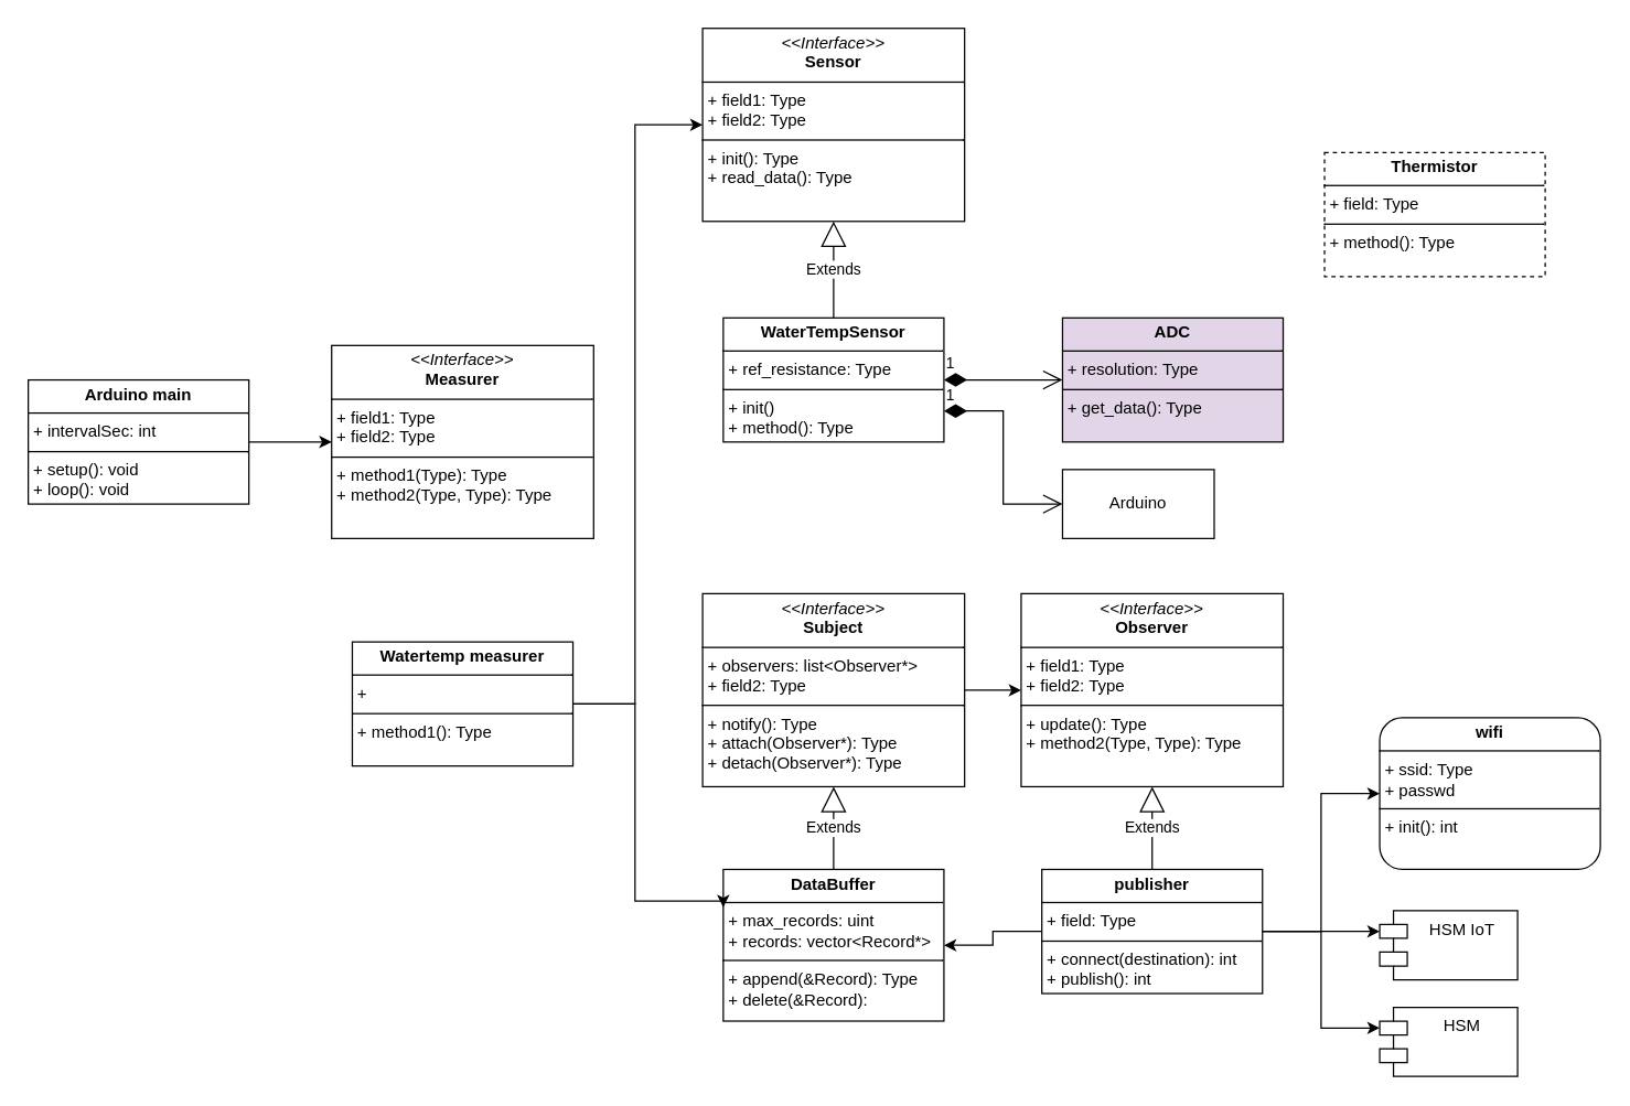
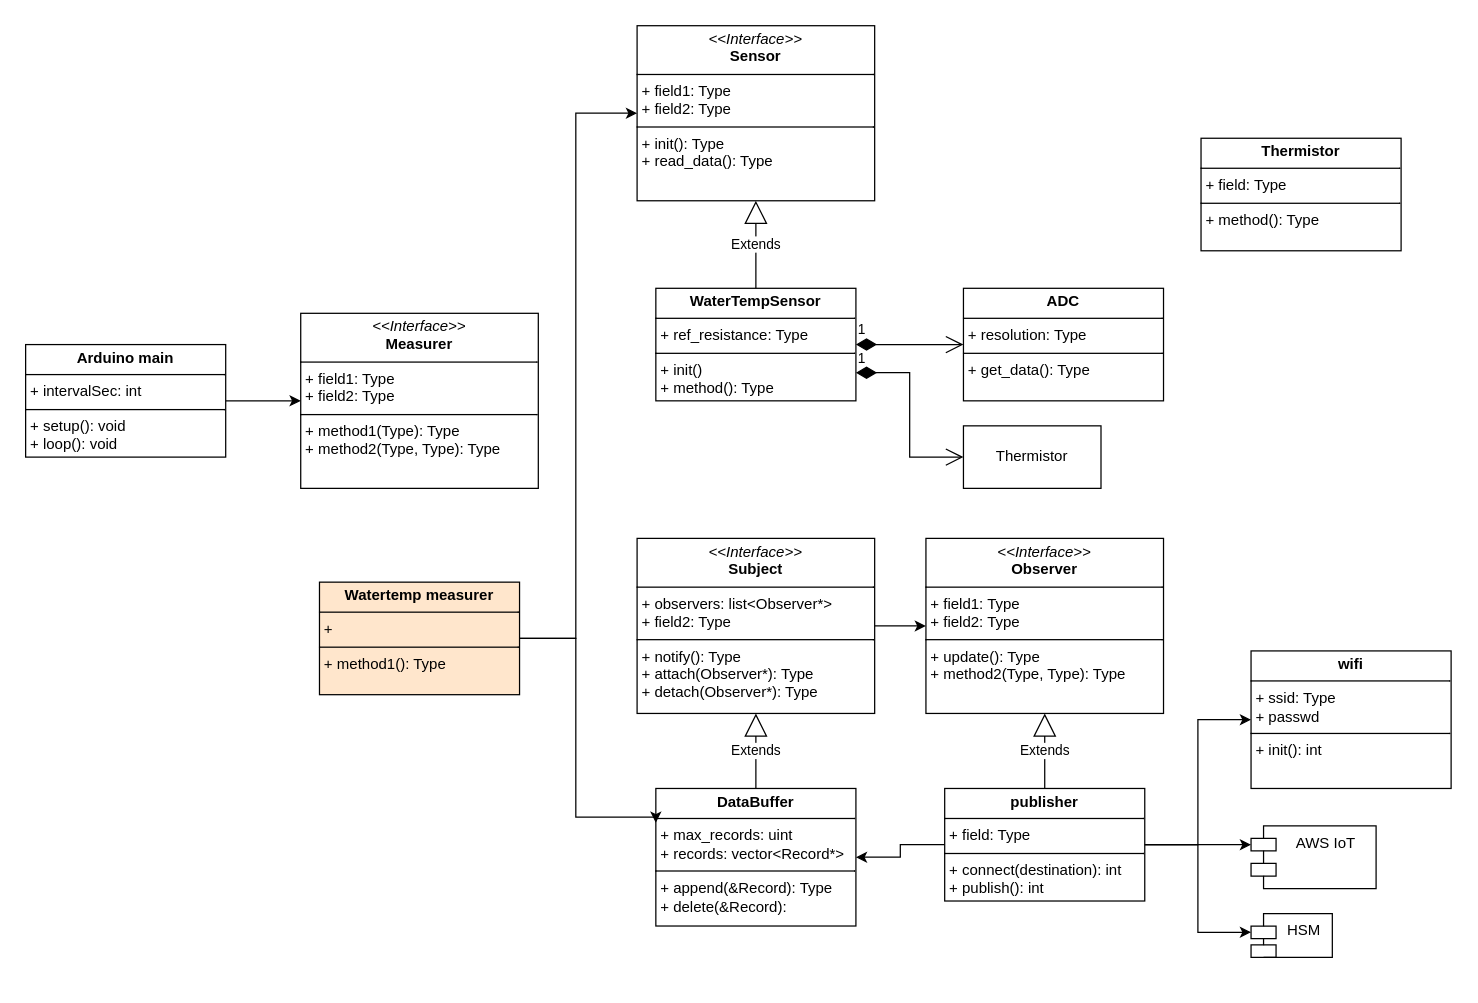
  <mxCell id="0" />
  <mxCell id="1" parent="0" />
  <mxCell id="2" value="&lt;p style=&quot;margin:0px;margin-top:4px;text-align:center;&quot;&gt;&lt;i&gt;&amp;lt;&amp;lt;Interface&amp;gt;&amp;gt;&lt;/i&gt;&lt;br&gt;&lt;b&gt;Sensor&lt;/b&gt;&lt;/p&gt;&lt;hr size=&quot;1&quot; style=&quot;border-style:solid;&quot;&gt;&lt;p style=&quot;margin:0px;margin-left:4px;&quot;&gt;+ field1: Type&lt;br&gt;+ field2: Type&lt;/p&gt;&lt;hr size=&quot;1&quot; style=&quot;border-style:solid;&quot;&gt;&lt;p style=&quot;margin:0px;margin-left:4px;&quot;&gt;+ init(): Type&lt;br&gt;+ read_data(): Type&lt;/p&gt;" style="verticalAlign=top;align=left;overflow=fill;html=1;whiteSpace=wrap;" vertex="1" parent="1"><mxGeometry x="509" y="20" width="190" height="140" as="geometry" /></mxCell>
  <mxCell id="3" value="&lt;p style=&quot;margin:0px;margin-top:4px;text-align:center;&quot;&gt;&lt;i&gt;&amp;lt;&amp;lt;Interface&amp;gt;&amp;gt;&lt;/i&gt;&lt;br&gt;&lt;b&gt;Measurer&lt;/b&gt;&lt;/p&gt;&lt;hr size=&quot;1&quot; style=&quot;border-style:solid;&quot;&gt;&lt;p style=&quot;margin:0px;margin-left:4px;&quot;&gt;+ field1: Type&lt;br&gt;+ field2: Type&lt;/p&gt;&lt;hr size=&quot;1&quot; style=&quot;border-style:solid;&quot;&gt;&lt;p style=&quot;margin:0px;margin-left:4px;&quot;&gt;+ method1(Type): Type&lt;br&gt;+ method2(Type, Type): Type&lt;/p&gt;" style="verticalAlign=top;align=left;overflow=fill;html=1;whiteSpace=wrap;" vertex="1" parent="1"><mxGeometry x="240" y="250" width="190" height="140" as="geometry" /></mxCell>
  <mxCell id="4" value="&lt;p style=&quot;margin:0px;margin-top:4px;text-align:center;&quot;&gt;&lt;i&gt;&amp;lt;&amp;lt;Interface&amp;gt;&amp;gt;&lt;/i&gt;&lt;br&gt;&lt;b&gt;Subject&lt;/b&gt;&lt;/p&gt;&lt;hr size=&quot;1&quot; style=&quot;border-style:solid;&quot;&gt;&lt;p style=&quot;margin:0px;margin-left:4px;&quot;&gt;+ observers: list&amp;lt;Observer*&amp;gt;&lt;br&gt;+ field2: Type&lt;/p&gt;&lt;hr size=&quot;1&quot; style=&quot;border-style:solid;&quot;&gt;&lt;p style=&quot;margin:0px;margin-left:4px;&quot;&gt;+ notify(): Type&lt;/p&gt;&lt;p style=&quot;margin:0px;margin-left:4px;&quot;&gt;+ attach(Observer*): Type&lt;/p&gt;&lt;p style=&quot;margin:0px;margin-left:4px;&quot;&gt;+ detach(Observer*): Type&lt;/p&gt;" style="verticalAlign=top;align=left;overflow=fill;html=1;whiteSpace=wrap;" vertex="1" parent="1"><mxGeometry x="509" y="430" width="190" height="140" as="geometry" /></mxCell>
  <mxCell id="5" value="&lt;p style=&quot;margin:0px;margin-top:4px;text-align:center;&quot;&gt;&lt;i&gt;&amp;lt;&amp;lt;Interface&amp;gt;&amp;gt;&lt;/i&gt;&lt;br&gt;&lt;b&gt;Observer&lt;/b&gt;&lt;/p&gt;&lt;hr size=&quot;1&quot; style=&quot;border-style:solid;&quot;&gt;&lt;p style=&quot;margin:0px;margin-left:4px;&quot;&gt;+ field1: Type&lt;br&gt;+ field2: Type&lt;/p&gt;&lt;hr size=&quot;1&quot; style=&quot;border-style:solid;&quot;&gt;&lt;p style=&quot;margin:0px;margin-left:4px;&quot;&gt;+ update(): Type&lt;br&gt;+ method2(Type, Type): Type&lt;/p&gt;" style="verticalAlign=top;align=left;overflow=fill;html=1;whiteSpace=wrap;" vertex="1" parent="1"><mxGeometry x="740" y="430" width="190" height="140" as="geometry" /></mxCell>
  <mxCell id="6" value="&lt;p style=&quot;margin:0px;margin-top:4px;text-align:center;&quot;&gt;&lt;b&gt;DataBuffer&lt;/b&gt;&lt;/p&gt;&lt;hr size=&quot;1&quot; style=&quot;border-style:solid;&quot;&gt;&lt;p style=&quot;margin:0px;margin-left:4px;&quot;&gt;+ max_records: uint&lt;/p&gt;&lt;p style=&quot;margin:0px;margin-left:4px;&quot;&gt;+ records: vector&amp;lt;Record*&amp;gt;&lt;/p&gt;&lt;hr size=&quot;1&quot; style=&quot;border-style:solid;&quot;&gt;&lt;p style=&quot;margin:0px;margin-left:4px;&quot;&gt;+ append(&amp;amp;Record): Type&lt;/p&gt;&lt;p style=&quot;margin:0px;margin-left:4px;&quot;&gt;+ delete(&amp;amp;Record):&lt;/p&gt;" style="verticalAlign=top;align=left;overflow=fill;html=1;whiteSpace=wrap;" vertex="1" parent="1"><mxGeometry x="524" y="630" width="160" height="110" as="geometry" /></mxCell>
  <mxCell id="7" value="&lt;p style=&quot;margin:0px;margin-top:4px;text-align:center;&quot;&gt;&lt;b&gt;WaterTempSensor&lt;/b&gt;&lt;/p&gt;&lt;hr size=&quot;1&quot; style=&quot;border-style:solid;&quot;&gt;&lt;p style=&quot;margin:0px;margin-left:4px;&quot;&gt;+ ref_resistance: Type&lt;/p&gt;&lt;hr size=&quot;1&quot; style=&quot;border-style:solid;&quot;&gt;&lt;p style=&quot;margin:0px;margin-left:4px;&quot;&gt;+ init()&lt;/p&gt;&lt;p style=&quot;margin:0px;margin-left:4px;&quot;&gt;+ method(): Type&lt;/p&gt;" style="verticalAlign=top;align=left;overflow=fill;html=1;whiteSpace=wrap;" vertex="1" parent="1"><mxGeometry x="524" y="230" width="160" height="90" as="geometry" /></mxCell>
  <mxCell id="8" style="edgeStyle=orthogonalEdgeStyle;rounded=0;orthogonalLoop=1;jettySize=auto;html=1;" edge="1" parent="1" source="4" target="5"><mxGeometry relative="1" as="geometry" /></mxCell>
  <mxCell id="9" style="edgeStyle=orthogonalEdgeStyle;rounded=0;orthogonalLoop=1;jettySize=auto;html=1;" edge="1" parent="1" source="11" target="6"><mxGeometry relative="1" as="geometry" /></mxCell>
  <mxCell id="10" style="edgeStyle=orthogonalEdgeStyle;rounded=0;orthogonalLoop=1;jettySize=auto;html=1;entryX=0;entryY=0.5;entryDx=0;entryDy=0;" edge="1" parent="1" source="11" target="24"><mxGeometry relative="1" as="geometry" /></mxCell>
  <mxCell id="11" value="&lt;p style=&quot;margin:0px;margin-top:4px;text-align:center;&quot;&gt;&lt;b&gt;publisher&lt;/b&gt;&lt;/p&gt;&lt;hr size=&quot;1&quot; style=&quot;border-style:solid;&quot;&gt;&lt;p style=&quot;margin:0px;margin-left:4px;&quot;&gt;+ field: Type&lt;/p&gt;&lt;hr size=&quot;1&quot; style=&quot;border-style:solid;&quot;&gt;&lt;p style=&quot;margin:0px;margin-left:4px;&quot;&gt;+ connect(destination): int&lt;/p&gt;&lt;p style=&quot;margin:0px;margin-left:4px;&quot;&gt;+ publish(): int&lt;/p&gt;" style="verticalAlign=top;align=left;overflow=fill;html=1;whiteSpace=wrap;" vertex="1" parent="1"><mxGeometry x="755" y="630" width="160" height="90" as="geometry" /></mxCell>
- <mxCell id="12" value="&lt;p style=&quot;margin:0px;margin-top:4px;text-align:center;&quot;&gt;&lt;b&gt;ADC&lt;/b&gt;&lt;/p&gt;&lt;hr size=&quot;1&quot; style=&quot;border-style:solid;&quot;&gt;&lt;p style=&quot;margin:0px;margin-left:4px;&quot;&gt;+ resolution: Type&lt;/p&gt;&lt;hr size=&quot;1&quot; style=&quot;border-style:solid;&quot;&gt;&lt;p style=&quot;margin:0px;margin-left:4px;&quot;&gt;+ get_data(): Type&lt;/p&gt;" style="verticalAlign=top;align=left;overflow=fill;html=1;whiteSpace=wrap;fillColor=#e1d5e7;" vertex="1" parent="1"><mxGeometry x="770" y="230" width="160" height="90" as="geometry" /></mxCell>
- <mxCell id="13" value="&lt;p style=&quot;margin:0px;margin-top:4px;text-align:center;&quot;&gt;&lt;b&gt;Thermistor&lt;/b&gt;&lt;/p&gt;&lt;hr size=&quot;1&quot; style=&quot;border-style:solid;&quot;&gt;&lt;p style=&quot;margin:0px;margin-left:4px;&quot;&gt;+ field: Type&lt;/p&gt;&lt;hr size=&quot;1&quot; style=&quot;border-style:solid;&quot;&gt;&lt;p style=&quot;margin:0px;margin-left:4px;&quot;&gt;+ method(): Type&lt;/p&gt;" style="verticalAlign=top;align=left;overflow=fill;html=1;whiteSpace=wrap;dashed=1;" vertex="1" parent="1"><mxGeometry x="960" y="110" width="160" height="90" as="geometry" /></mxCell>
+ <mxCell id="12" value="&lt;p style=&quot;margin:0px;margin-top:4px;text-align:center;&quot;&gt;&lt;b&gt;ADC&lt;/b&gt;&lt;/p&gt;&lt;hr size=&quot;1&quot; style=&quot;border-style:solid;&quot;&gt;&lt;p style=&quot;margin:0px;margin-left:4px;&quot;&gt;+ resolution: Type&lt;/p&gt;&lt;hr size=&quot;1&quot; style=&quot;border-style:solid;&quot;&gt;&lt;p style=&quot;margin:0px;margin-left:4px;&quot;&gt;+ get_data(): Type&lt;/p&gt;" style="verticalAlign=top;align=left;overflow=fill;html=1;whiteSpace=wrap;" vertex="1" parent="1"><mxGeometry x="770" y="230" width="160" height="90" as="geometry" /></mxCell>
+ <mxCell id="13" value="&lt;p style=&quot;margin:0px;margin-top:4px;text-align:center;&quot;&gt;&lt;b&gt;Thermistor&lt;/b&gt;&lt;/p&gt;&lt;hr size=&quot;1&quot; style=&quot;border-style:solid;&quot;&gt;&lt;p style=&quot;margin:0px;margin-left:4px;&quot;&gt;+ field: Type&lt;/p&gt;&lt;hr size=&quot;1&quot; style=&quot;border-style:solid;&quot;&gt;&lt;p style=&quot;margin:0px;margin-left:4px;&quot;&gt;+ method(): Type&lt;/p&gt;" style="verticalAlign=top;align=left;overflow=fill;html=1;whiteSpace=wrap;" vertex="1" parent="1"><mxGeometry x="960" y="110" width="160" height="90" as="geometry" /></mxCell>
  <mxCell id="14" style="edgeStyle=orthogonalEdgeStyle;rounded=0;orthogonalLoop=1;jettySize=auto;html=1;entryX=0;entryY=0.5;entryDx=0;entryDy=0;" edge="1" parent="1" source="26" target="2"><mxGeometry relative="1" as="geometry"><Array as="points"><mxPoint x="460" y="510" /><mxPoint x="460" y="90" /></Array></mxGeometry></mxCell>
  <mxCell id="15" style="edgeStyle=orthogonalEdgeStyle;rounded=0;orthogonalLoop=1;jettySize=auto;html=1;entryX=0;entryY=0.25;entryDx=0;entryDy=0;" edge="1" parent="1" source="26" target="6"><mxGeometry relative="1" as="geometry"><Array as="points"><mxPoint x="460" y="510" /><mxPoint x="460" y="653" /></Array></mxGeometry></mxCell>
  <mxCell id="16" style="edgeStyle=orthogonalEdgeStyle;rounded=0;orthogonalLoop=1;jettySize=auto;html=1;" edge="1" parent="1" source="17" target="3"><mxGeometry relative="1" as="geometry" /></mxCell>
  <mxCell id="17" value="&lt;p style=&quot;margin:0px;margin-top:4px;text-align:center;&quot;&gt;&lt;b&gt;Arduino main&lt;/b&gt;&lt;/p&gt;&lt;hr size=&quot;1&quot; style=&quot;border-style:solid;&quot;&gt;&lt;p style=&quot;margin:0px;margin-left:4px;&quot;&gt;+ intervalSec: int&lt;/p&gt;&lt;hr size=&quot;1&quot; style=&quot;border-style:solid;&quot;&gt;&lt;p style=&quot;margin:0px;margin-left:4px;&quot;&gt;+ setup(): void&lt;/p&gt;&lt;p style=&quot;margin:0px;margin-left:4px;&quot;&gt;+ loop(): void&lt;/p&gt;" style="verticalAlign=top;align=left;overflow=fill;html=1;whiteSpace=wrap;" vertex="1" parent="1"><mxGeometry x="20" y="275" width="160" height="90" as="geometry" /></mxCell>
- <mxCell id="18" value="HSM IoT" style="shape=module;align=left;spacingLeft=20;align=center;verticalAlign=top;whiteSpace=wrap;html=1;" vertex="1" parent="1"><mxGeometry x="1000" y="660" width="100" height="50" as="geometry" /></mxCell>
+ <mxCell id="18" value="AWS IoT" style="shape=module;align=left;spacingLeft=20;align=center;verticalAlign=top;whiteSpace=wrap;html=1;" vertex="1" parent="1"><mxGeometry x="1000" y="660" width="100" height="50" as="geometry" /></mxCell>
  <mxCell id="19" style="edgeStyle=orthogonalEdgeStyle;rounded=0;orthogonalLoop=1;jettySize=auto;html=1;entryX=0;entryY=0;entryDx=0;entryDy=15;entryPerimeter=0;" edge="1" parent="1" source="11" target="18"><mxGeometry relative="1" as="geometry" /></mxCell>
  <mxCell id="20" value="Extends" style="endArrow=block;endSize=16;endFill=0;html=1;rounded=0;" edge="1" parent="1" source="7" target="2"><mxGeometry width="160" relative="1" as="geometry"><mxPoint x="640" y="350" as="sourcePoint" /><mxPoint x="800" y="350" as="targetPoint" /></mxGeometry></mxCell>
  <mxCell id="21" value="Extends" style="endArrow=block;endSize=16;endFill=0;html=1;rounded=0;" edge="1" parent="1" source="6" target="4"><mxGeometry width="160" relative="1" as="geometry"><mxPoint x="640" y="450" as="sourcePoint" /><mxPoint x="800" y="450" as="targetPoint" /></mxGeometry></mxCell>
  <mxCell id="22" value="Extends" style="endArrow=block;endSize=16;endFill=0;html=1;rounded=0;" edge="1" parent="1" source="11" target="5"><mxGeometry width="160" relative="1" as="geometry"><mxPoint x="640" y="450" as="sourcePoint" /><mxPoint x="800" y="450" as="targetPoint" /></mxGeometry></mxCell>
  <mxCell id="23" value="1" style="endArrow=open;html=1;endSize=12;startArrow=diamondThin;startSize=14;startFill=1;edgeStyle=orthogonalEdgeStyle;align=left;verticalAlign=bottom;rounded=0;exitX=1;exitY=0.5;exitDx=0;exitDy=0;" edge="1" parent="1" source="7" target="12"><mxGeometry x="-1" y="3" relative="1" as="geometry"><mxPoint x="640" y="360" as="sourcePoint" /><mxPoint x="800" y="360" as="targetPoint" /></mxGeometry></mxCell>
- <mxCell id="24" value="&lt;p style=&quot;margin:0px;margin-top:4px;text-align:center;&quot;&gt;&lt;b&gt;wifi&lt;/b&gt;&lt;/p&gt;&lt;hr size=&quot;1&quot; style=&quot;border-style:solid;&quot;&gt;&lt;p style=&quot;margin:0px;margin-left:4px;&quot;&gt;+ ssid: Type&lt;/p&gt;&lt;p style=&quot;margin:0px;margin-left:4px;&quot;&gt;+ passwd&lt;/p&gt;&lt;hr size=&quot;1&quot; style=&quot;border-style:solid;&quot;&gt;&lt;p style=&quot;margin:0px;margin-left:4px;&quot;&gt;+ init(): int&lt;/p&gt;" style="verticalAlign=top;align=left;overflow=fill;html=1;whiteSpace=wrap;rounded=1;" vertex="1" parent="1"><mxGeometry x="1000" y="520" width="160" height="110" as="geometry" /></mxCell>
- <mxCell id="25" value="HSM" style="shape=module;align=left;spacingLeft=20;align=center;verticalAlign=top;whiteSpace=wrap;html=1;" vertex="1" parent="1"><mxGeometry x="1000" y="730" width="100" height="50" as="geometry" /></mxCell>
- <mxCell id="26" value="&lt;p style=&quot;margin:0px;margin-top:4px;text-align:center;&quot;&gt;&lt;b&gt;Watertemp measurer&lt;/b&gt;&lt;/p&gt;&lt;hr size=&quot;1&quot; style=&quot;border-style:solid;&quot;&gt;&lt;p style=&quot;margin:0px;margin-left:4px;&quot;&gt;+&lt;/p&gt;&lt;hr size=&quot;1&quot; style=&quot;border-style:solid;&quot;&gt;&lt;p style=&quot;margin:0px;margin-left:4px;&quot;&gt;&lt;span style=&quot;background-color: initial;&quot;&gt;+ method1(): Type&lt;/span&gt;&lt;br&gt;&lt;/p&gt;" style="verticalAlign=top;align=left;overflow=fill;html=1;whiteSpace=wrap;" vertex="1" parent="1"><mxGeometry x="255" y="465" width="160" height="90" as="geometry" /></mxCell>
+ <mxCell id="24" value="&lt;p style=&quot;margin:0px;margin-top:4px;text-align:center;&quot;&gt;&lt;b&gt;wifi&lt;/b&gt;&lt;/p&gt;&lt;hr size=&quot;1&quot; style=&quot;border-style:solid;&quot;&gt;&lt;p style=&quot;margin:0px;margin-left:4px;&quot;&gt;+ ssid: Type&lt;/p&gt;&lt;p style=&quot;margin:0px;margin-left:4px;&quot;&gt;+ passwd&lt;/p&gt;&lt;hr size=&quot;1&quot; style=&quot;border-style:solid;&quot;&gt;&lt;p style=&quot;margin:0px;margin-left:4px;&quot;&gt;+ init(): int&lt;/p&gt;" style="verticalAlign=top;align=left;overflow=fill;html=1;whiteSpace=wrap;" vertex="1" parent="1"><mxGeometry x="1000" y="520" width="160" height="110" as="geometry" /></mxCell>
+ <mxCell id="25" value="HSM" style="shape=module;align=left;spacingLeft=20;align=center;verticalAlign=top;whiteSpace=wrap;html=1;" vertex="1" parent="1"><mxGeometry x="1000" y="730" width="65" height="35" as="geometry" /></mxCell>
+ <mxCell id="26" value="&lt;p style=&quot;margin:0px;margin-top:4px;text-align:center;&quot;&gt;&lt;b&gt;Watertemp measurer&lt;/b&gt;&lt;/p&gt;&lt;hr size=&quot;1&quot; style=&quot;border-style:solid;&quot;&gt;&lt;p style=&quot;margin:0px;margin-left:4px;&quot;&gt;+&lt;/p&gt;&lt;hr size=&quot;1&quot; style=&quot;border-style:solid;&quot;&gt;&lt;p style=&quot;margin:0px;margin-left:4px;&quot;&gt;&lt;span style=&quot;background-color: initial;&quot;&gt;+ method1(): Type&lt;/span&gt;&lt;br&gt;&lt;/p&gt;" style="verticalAlign=top;align=left;overflow=fill;html=1;whiteSpace=wrap;fillColor=#ffe6cc;" vertex="1" parent="1"><mxGeometry x="255" y="465" width="160" height="90" as="geometry" /></mxCell>
  <mxCell id="27" style="edgeStyle=orthogonalEdgeStyle;rounded=0;orthogonalLoop=1;jettySize=auto;html=1;entryX=0;entryY=0;entryDx=0;entryDy=15;entryPerimeter=0;" edge="1" parent="1" source="11" target="25"><mxGeometry relative="1" as="geometry" /></mxCell>
- <mxCell id="28" value="Arduino" style="html=1;whiteSpace=wrap;" vertex="1" parent="1"><mxGeometry x="770" y="340" width="110" height="50" as="geometry" /></mxCell>
+ <mxCell id="28" value="Thermistor" style="html=1;whiteSpace=wrap;" vertex="1" parent="1"><mxGeometry x="770" y="340" width="110" height="50" as="geometry" /></mxCell>
  <mxCell id="29" value="1" style="endArrow=open;html=1;endSize=12;startArrow=diamondThin;startSize=14;startFill=1;edgeStyle=orthogonalEdgeStyle;align=left;verticalAlign=bottom;rounded=0;entryX=0;entryY=0.5;entryDx=0;entryDy=0;exitX=1;exitY=0.75;exitDx=0;exitDy=0;" edge="1" parent="1" source="7" target="28"><mxGeometry x="-1" y="3" relative="1" as="geometry"><mxPoint x="676.5" y="327" as="sourcePoint" /><mxPoint x="769.5" y="320" as="targetPoint" /></mxGeometry></mxCell>
